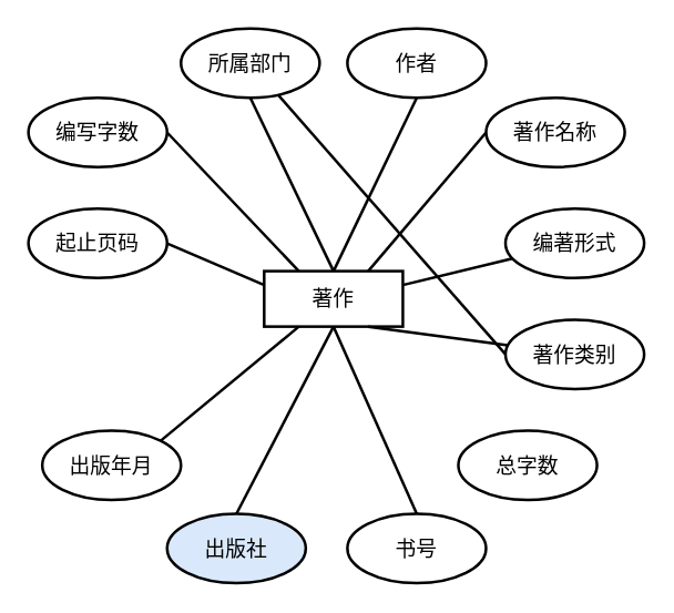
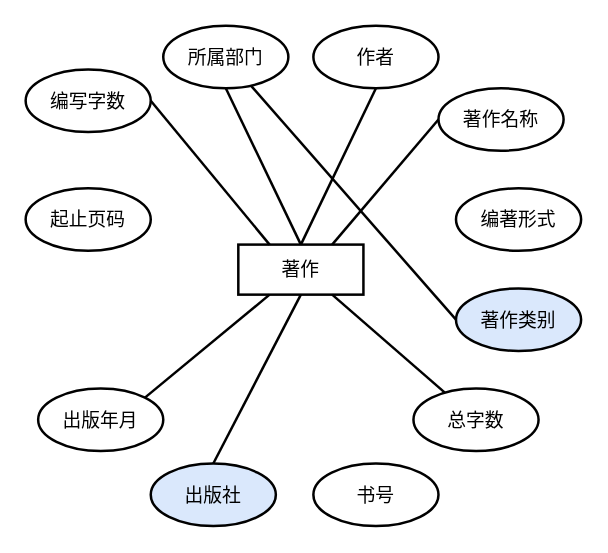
  <mxCell id="0" />
  <mxCell id="1" parent="0" />
  <mxCell id="2" value="著作" style="whiteSpace=wrap;html=1;align=center;strokeWidth=2;fontSize=15;" vertex="1" parent="1"><mxGeometry x="190" y="195" width="100" height="40" as="geometry" /></mxCell>
  <mxCell id="3" value="作者" style="ellipse;whiteSpace=wrap;html=1;align=center;strokeWidth=2;fontSize=15;" vertex="1" parent="1"><mxGeometry x="250" y="20" width="100" height="50" as="geometry" /></mxCell>
  <mxCell id="4" value="出版社" style="ellipse;whiteSpace=wrap;html=1;align=center;strokeWidth=2;fontSize=15;fillColor=#dae8fc;" vertex="1" parent="1"><mxGeometry x="120" y="370" width="100" height="50" as="geometry" /></mxCell>
  <mxCell id="5" value="总字数" style="ellipse;whiteSpace=wrap;html=1;align=center;strokeWidth=2;fontSize=15;" vertex="1" parent="1"><mxGeometry x="330" y="310" width="100" height="50" as="geometry" /></mxCell>
  <mxCell id="6" value="编著形式" style="ellipse;whiteSpace=wrap;html=1;align=center;strokeWidth=2;fontSize=15;" vertex="1" parent="1"><mxGeometry x="364" y="150" width="100" height="50" as="geometry" /></mxCell>
  <mxCell id="7" value="著作名称" style="ellipse;whiteSpace=wrap;html=1;align=center;strokeWidth=2;fontSize=15;" vertex="1" parent="1"><mxGeometry x="350" y="70" width="100" height="50" as="geometry" /></mxCell>
  <mxCell id="8" value="起止页码" style="ellipse;whiteSpace=wrap;html=1;align=center;strokeWidth=2;fontSize=15;" vertex="1" parent="1"><mxGeometry x="20" y="150" width="100" height="50" as="geometry" /></mxCell>
- <mxCell id="9" value="编写字数" style="ellipse;whiteSpace=wrap;html=1;align=center;strokeWidth=2;fontSize=15;" vertex="1" parent="1"><mxGeometry x="20" y="70" width="100" height="50" as="geometry" /></mxCell>
+ <mxCell id="9" value="编写字数" style="ellipse;whiteSpace=wrap;html=1;align=center;strokeWidth=2;fontSize=15;" vertex="1" parent="1"><mxGeometry x="20" y="55" width="100" height="50" as="geometry" /></mxCell>
  <mxCell id="10" value="出版年月" style="ellipse;whiteSpace=wrap;html=1;align=center;strokeWidth=2;fontSize=15;" vertex="1" parent="1"><mxGeometry x="30" y="310" width="100" height="50" as="geometry" /></mxCell>
  <mxCell id="11" value="书号" style="ellipse;whiteSpace=wrap;html=1;align=center;strokeWidth=2;fontSize=15;" vertex="1" parent="1"><mxGeometry x="250" y="370" width="100" height="50" as="geometry" /></mxCell>
  <mxCell id="12" value="" style="endArrow=none;html=1;rounded=0;strokeWidth=2;entryX=0.5;entryY=1;entryDx=0;entryDy=0;exitX=0.5;exitY=0;exitDx=0;exitDy=0;fontSize=15;" edge="1" parent="1" source="4" target="2"><mxGeometry relative="1" as="geometry"><mxPoint x="490" y="250" as="sourcePoint" /><mxPoint x="650" y="250" as="targetPoint" /></mxGeometry></mxCell>
- <mxCell id="13" value="" style="endArrow=none;html=1;rounded=0;strokeWidth=2;exitX=0.5;exitY=1;exitDx=0;exitDy=0;entryX=0.5;entryY=0;entryDx=0;entryDy=0;fontSize=15;" edge="1" parent="1" source="2" target="11"><mxGeometry relative="1" as="geometry"><mxPoint x="430" y="270" as="sourcePoint" /><mxPoint x="590" y="270" as="targetPoint" /></mxGeometry></mxCell>
- <mxCell id="14" value="" style="endArrow=none;html=1;rounded=0;strokeWidth=2;exitX=0.75;exitY=1;exitDx=0;exitDy=0;fontSize=15;" edge="1" parent="1" source="2" target="23"><mxGeometry relative="1" as="geometry"><mxPoint x="250" y="240" as="sourcePoint" /><mxPoint x="324" y="380" as="targetPoint" /></mxGeometry></mxCell>
+ <mxCell id="14" value="" style="endArrow=none;html=1;rounded=0;strokeWidth=2;exitX=0.75;exitY=1;exitDx=0;exitDy=0;fontSize=15;" edge="1" parent="1" source="2" target="5"><mxGeometry relative="1" as="geometry"><mxPoint x="250" y="240" as="sourcePoint" /><mxPoint x="324" y="380" as="targetPoint" /></mxGeometry></mxCell>
  <mxCell id="15" value="" style="endArrow=none;html=1;rounded=0;strokeWidth=2;entryX=0.25;entryY=1;entryDx=0;entryDy=0;exitX=1;exitY=0;exitDx=0;exitDy=0;fontSize=15;" edge="1" parent="1" source="10" target="2"><mxGeometry relative="1" as="geometry"><mxPoint x="-100" y="270" as="sourcePoint" /><mxPoint x="60" y="270" as="targetPoint" /></mxGeometry></mxCell>
- <mxCell id="16" value="" style="endArrow=none;html=1;rounded=0;strokeWidth=2;entryX=0;entryY=0.25;entryDx=0;entryDy=0;exitX=1;exitY=0.5;exitDx=0;exitDy=0;fontSize=15;" edge="1" parent="1" source="8" target="2"><mxGeometry relative="1" as="geometry"><mxPoint x="-30" y="250" as="sourcePoint" /><mxPoint x="130" y="250" as="targetPoint" /></mxGeometry></mxCell>
- <mxCell id="17" value="" style="endArrow=none;html=1;rounded=0;strokeWidth=2;entryX=1;entryY=0.25;entryDx=0;entryDy=0;fontSize=15;" edge="1" parent="1" source="6" target="2"><mxGeometry relative="1" as="geometry"><mxPoint x="160" y="150" as="sourcePoint" /><mxPoint x="320" y="150" as="targetPoint" /></mxGeometry></mxCell>
  <mxCell id="18" value="" style="endArrow=none;html=1;rounded=0;strokeWidth=2;entryX=0;entryY=0.5;entryDx=0;entryDy=0;exitX=0.75;exitY=0;exitDx=0;exitDy=0;fontSize=15;" edge="1" parent="1" source="2" target="7"><mxGeometry relative="1" as="geometry"><mxPoint x="370" y="225" as="sourcePoint" /><mxPoint x="300" y="225" as="targetPoint" /></mxGeometry></mxCell>
  <mxCell id="19" value="" style="endArrow=none;html=1;rounded=0;strokeWidth=2;entryX=0.25;entryY=0;entryDx=0;entryDy=0;exitX=1;exitY=0.5;exitDx=0;exitDy=0;fontSize=15;" edge="1" parent="1" source="9" target="2"><mxGeometry relative="1" as="geometry"><mxPoint x="275" y="205" as="sourcePoint" /><mxPoint x="360" y="135" as="targetPoint" /></mxGeometry></mxCell>
  <mxCell id="20" value="" style="endArrow=none;html=1;rounded=0;strokeWidth=2;exitX=0.5;exitY=0;exitDx=0;exitDy=0;fontSize=15;entryX=0.5;entryY=1;entryDx=0;entryDy=0;" edge="1" parent="1" source="2" target="3"><mxGeometry relative="1" as="geometry"><mxPoint x="285" y="215" as="sourcePoint" /><mxPoint x="250" y="110" as="targetPoint" /></mxGeometry></mxCell>
  <mxCell id="21" value="所属部门" style="ellipse;whiteSpace=wrap;html=1;align=center;strokeWidth=2;fontSize=15;" vertex="1" parent="1"><mxGeometry x="130" y="20" width="100" height="50" as="geometry" /></mxCell>
  <mxCell id="22" value="" style="endArrow=none;html=1;rounded=0;strokeWidth=2;exitX=0.5;exitY=0;exitDx=0;exitDy=0;fontSize=15;entryX=0.5;entryY=1;entryDx=0;entryDy=0;" edge="1" parent="1" source="2" target="21"><mxGeometry relative="1" as="geometry"><mxPoint x="250" y="205" as="sourcePoint" /><mxPoint x="324" y="80" as="targetPoint" /></mxGeometry></mxCell>
- <mxCell id="23" value="著作类别" style="ellipse;whiteSpace=wrap;html=1;align=center;strokeWidth=2;fontSize=15;" vertex="1" parent="1"><mxGeometry x="364" y="230" width="100" height="50" as="geometry" /></mxCell>
+ <mxCell id="23" value="著作类别" style="ellipse;whiteSpace=wrap;html=1;align=center;strokeWidth=2;fontSize=15;fillColor=#dae8fc;" vertex="1" parent="1"><mxGeometry x="364" y="230" width="100" height="50" as="geometry" /></mxCell>
  <mxCell id="24" value="" style="endArrow=none;html=1;rounded=0;strokeWidth=2;fontSize=15;exitX=0;exitY=0.5;exitDx=0;exitDy=0;" edge="1" parent="1" source="23" target="21"><mxGeometry relative="1" as="geometry"><mxPoint x="378.992" y="195.889" as="sourcePoint" /><mxPoint x="300" y="215" as="targetPoint" /></mxGeometry></mxCell>
